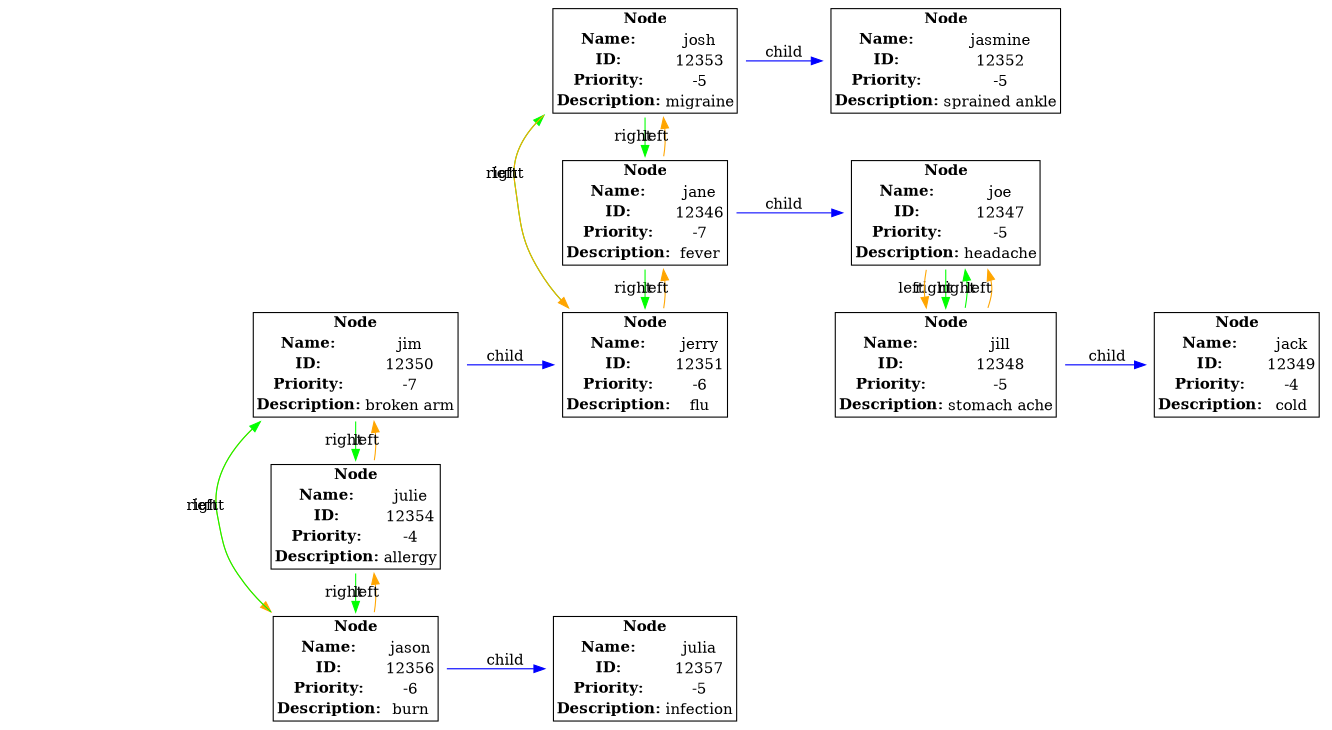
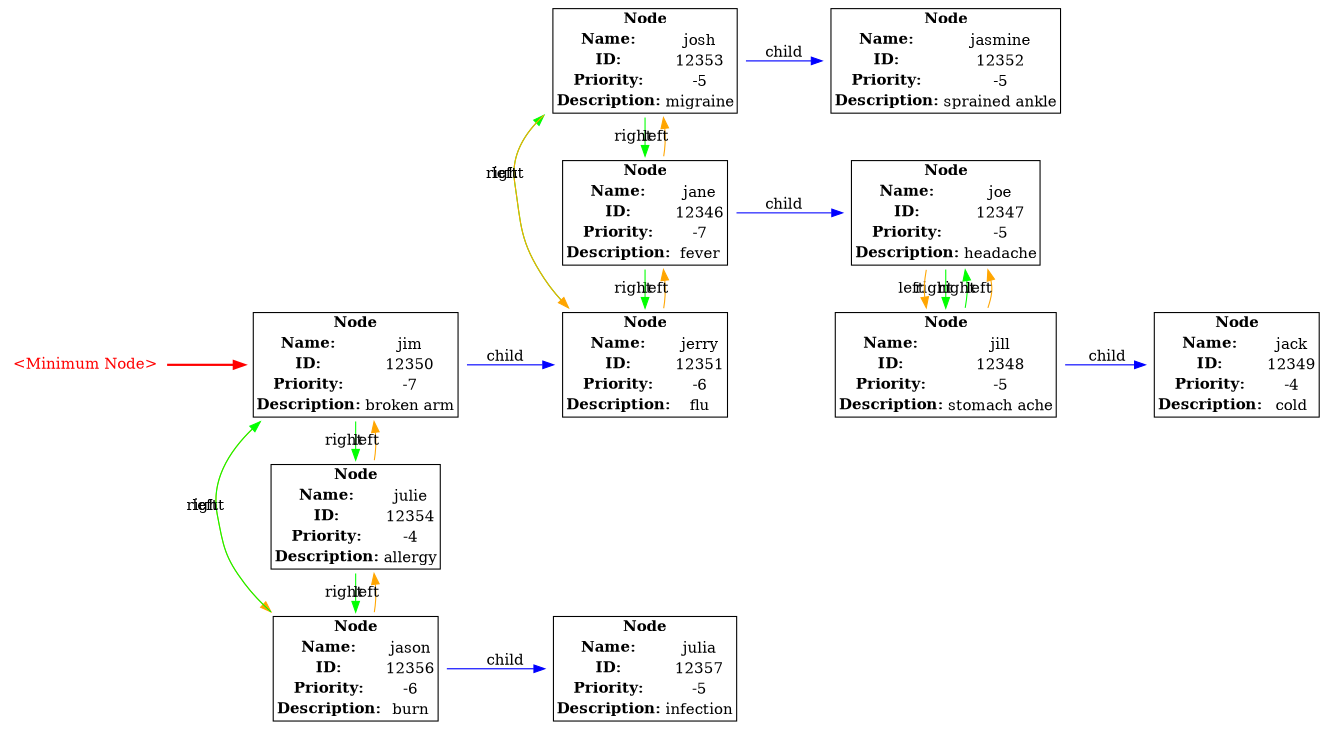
  digraph {
    rankdir=LR
    node [shape=plaintext]
    edge [color=green constraint=false]
    n1 [label=<         <table border="1" cellborder="0" cellspacing="0">             <tr><td colspan="2"><b>Node</b></td></tr>             <tr><td><b>Name:</b></td><td>jim</td></tr>             <tr><td><b>ID:</b></td><td>12350</td></tr>             <tr><td><b>Priority:</b></td><td>-7</td></tr>             <tr><td><b>Description:</b></td><td>broken arm</td></tr>         </table>     >]
    n2 [label=<         <table border="1" cellborder="0" cellspacing="0">             <tr><td colspan="2"><b>Node</b></td></tr>             <tr><td><b>Name:</b></td><td>julie</td></tr>             <tr><td><b>ID:</b></td><td>12354</td></tr>             <tr><td><b>Priority:</b></td><td>-4</td></tr>             <tr><td><b>Description:</b></td><td>allergy</td></tr>         </table>     >]
    n3 [label=<         <table border="1" cellborder="0" cellspacing="0">             <tr><td colspan="2"><b>Node</b></td></tr>             <tr><td><b>Name:</b></td><td>jason</td></tr>             <tr><td><b>ID:</b></td><td>12356</td></tr>             <tr><td><b>Priority:</b></td><td>-6</td></tr>             <tr><td><b>Description:</b></td><td>burn</td></tr>         </table>     >]
    n4 [label=<         <table border="1" cellborder="0" cellspacing="0">             <tr><td colspan="2"><b>Node</b></td></tr>             <tr><td><b>Name:</b></td><td>jerry</td></tr>             <tr><td><b>ID:</b></td><td>12351</td></tr>             <tr><td><b>Priority:</b></td><td>-6</td></tr>             <tr><td><b>Description:</b></td><td>flu</td></tr>         </table>     >]
    n5 [label=<         <table border="1" cellborder="0" cellspacing="0">             <tr><td colspan="2"><b>Node</b></td></tr>             <tr><td><b>Name:</b></td><td>josh</td></tr>             <tr><td><b>ID:</b></td><td>12353</td></tr>             <tr><td><b>Priority:</b></td><td>-5</td></tr>             <tr><td><b>Description:</b></td><td>migraine</td></tr>         </table>     >]
    n6 [label=<         <table border="1" cellborder="0" cellspacing="0">             <tr><td colspan="2"><b>Node</b></td></tr>             <tr><td><b>Name:</b></td><td>jane</td></tr>             <tr><td><b>ID:</b></td><td>12346</td></tr>             <tr><td><b>Priority:</b></td><td>-7</td></tr>             <tr><td><b>Description:</b></td><td>fever</td></tr>         </table>     >]
    n7 [label=<         <table border="1" cellborder="0" cellspacing="0">             <tr><td colspan="2"><b>Node</b></td></tr>             <tr><td><b>Name:</b></td><td>julia</td></tr>             <tr><td><b>ID:</b></td><td>12357</td></tr>             <tr><td><b>Priority:</b></td><td>-5</td></tr>             <tr><td><b>Description:</b></td><td>infection</td></tr>         </table>     >]
    n8 [label=<         <table border="1" cellborder="0" cellspacing="0">             <tr><td colspan="2"><b>Node</b></td></tr>             <tr><td><b>Name:</b></td><td>jasmine</td></tr>             <tr><td><b>ID:</b></td><td>12352</td></tr>             <tr><td><b>Priority:</b></td><td>-5</td></tr>             <tr><td><b>Description:</b></td><td>sprained ankle</td></tr>         </table>     >]
    n9 [label=<         <table border="1" cellborder="0" cellspacing="0">             <tr><td colspan="2"><b>Node</b></td></tr>             <tr><td><b>Name:</b></td><td>joe</td></tr>             <tr><td><b>ID:</b></td><td>12347</td></tr>             <tr><td><b>Priority:</b></td><td>-5</td></tr>             <tr><td><b>Description:</b></td><td>headache</td></tr>         </table>     >]
    n10 [label=<         <table border="1" cellborder="0" cellspacing="0">             <tr><td colspan="2"><b>Node</b></td></tr>             <tr><td><b>Name:</b></td><td>jill</td></tr>             <tr><td><b>ID:</b></td><td>12348</td></tr>             <tr><td><b>Priority:</b></td><td>-5</td></tr>             <tr><td><b>Description:</b></td><td>stomach ache</td></tr>         </table>     >]
    n11 [label=<         <table border="1" cellborder="0" cellspacing="0">             <tr><td colspan="2"><b>Node</b></td></tr>             <tr><td><b>Name:</b></td><td>jack</td></tr>             <tr><td><b>ID:</b></td><td>12349</td></tr>             <tr><td><b>Priority:</b></td><td>-4</td></tr>             <tr><td><b>Description:</b></td><td>cold</td></tr>         </table>     >]
+   n12 [fontcolor=red label="<Minimum Node>"]
    subgraph sub_1 {
      rank=same
      n1
      n2
      n3
    }
    subgraph sub_2 {
      rank=same
      n4
      n5
      n6
      n7
    }
    subgraph sub_3 {
      rank=same
      n8
      n9
      n10
    }
    subgraph sub_4 {
      rank=same
      n11
    }
    n1 -> n2 [label=right]
    n1 -> n3 [color=orange label=left]
    n1 -> n4 [color=blue label=child constraint=""]
    n2 -> n1 [color=orange label=left]
    n2 -> n3 [label=right]
    n3 -> n1 [label=right]
    n3 -> n2 [color=orange label=left]
    n3 -> n7 [color=blue label=child constraint=""]
    n4 -> n5 [label=right]
    n4 -> n6 [color=orange label=left]
    n5 -> n4 [color=orange label=left]
    n5 -> n6 [label=right]
    n5 -> n8 [color=blue label=child constraint=""]
    n6 -> n4 [label=right]
    n6 -> n5 [color=orange label=left]
    n6 -> n9 [color=blue label=child constraint=""]
    n9 -> n10 [label=right]
    n9 -> n10 [color=orange label=left]
    n10 -> n9 [label=right]
    n10 -> n9 [color=orange label=left]
    n10 -> n11 [color=blue label=child constraint=""]
+   n12 -> n1 [color=red penwidth=2 constraint=""]
  }
